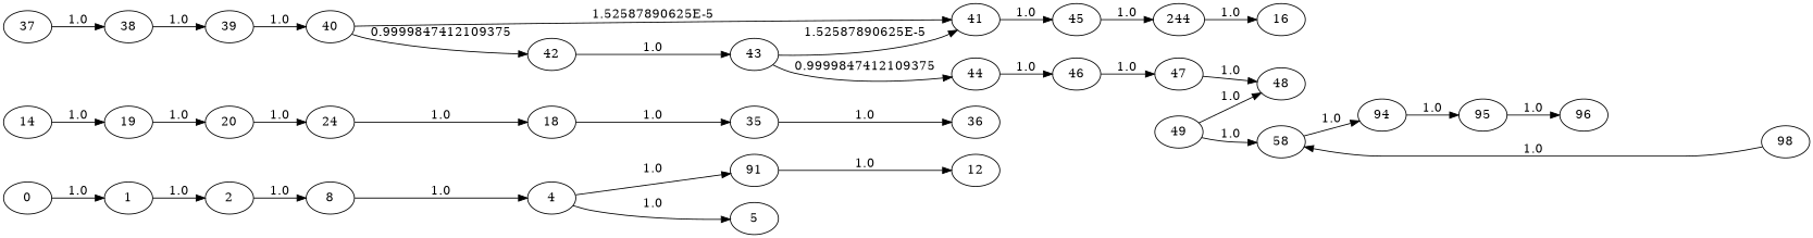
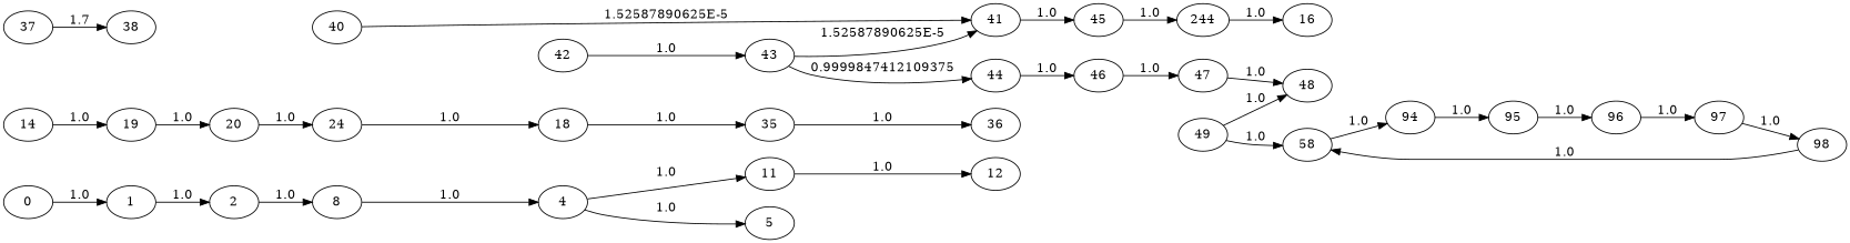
  digraph {
    rankdir=LR
-   11 [label=91]
+   11
    12
    14
    19
    20
    24
    18
    35
    36
    0
    1
    2
    n13 [label=8]
    4
    5
    n16 [label=16]
    244
    37
    38
-   39
    40
    41
    42
    45
    43
    44
    46
    47
    48
    49
    58
    94
    95
    96
+   97
    98
    11 -> 12 [label=1.0]
    14 -> 19 [label=1.0]
    19 -> 20 [label=1.0]
    20 -> 24 [label=1.0]
    24 -> 18 [label=1.0]
    18 -> 35 [label=1.0]
    35 -> 36 [label=1.0]
    0 -> 1 [label=1.0]
    1 -> 2 [label=1.0]
    2 -> n13 [label=1.0]
    n13 -> 4 [label=1.0]
    4 -> 11 [label=1.0]
    4 -> 5 [label=1.0]
    244 -> n16 [label=1.0]
-   37 -> 38 [label=1.0]
-   38 -> 39 [label=1.0]
-   39 -> 40 [label=1.0]
+   37 -> 38 [label=1.7]
    40 -> 41 [label="1.52587890625E-5"]
-   40 -> 42 [label=0.9999847412109375]
    41 -> 45 [label=1.0]
    42 -> 43 [label=1.0]
    45 -> 244 [label=1.0]
    43 -> 41 [label="1.52587890625E-5"]
    43 -> 44 [label=0.9999847412109375]
    44 -> 46 [label=1.0]
    46 -> 47 [label=1.0]
    47 -> 48 [label=1.0]
    49 -> 48 [label=1.0]
    49 -> 58 [label=1.0]
    58 -> 94 [label=1.0]
    94 -> 95 [label=1.0]
    95 -> 96 [label=1.0]
+   96 -> 97 [label=1.0]
+   97 -> 98 [label=1.0]
    98 -> 58 [label=1.0]
  }
